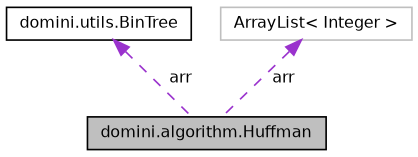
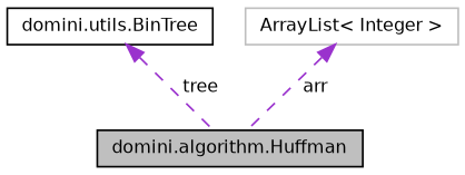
  digraph {
    node [color=black fillcolor=white fontname=Helvetica fontsize=10 shape=record style=filled]
    edge [color=darkorchid3 dir=back fontname=Helvetica fontsize=10 labelfontname=Helvetica labelfontsize=10 style=dashed]
    n1 [fillcolor=grey75 fontcolor=black height=0.2 label="domini.algorithm.Huffman" width=0.4]
    n2 [height=0.2 label="domini.utils.BinTree" width=0.4]
    n3 [color=grey75 height=0.2 label="ArrayList\< Integer \>" width=0.4]
-   n2 -> n1 [label=" arr"]
+   n2 -> n1 [label=" tree"]
    n3 -> n1 [label=" arr"]
  }
